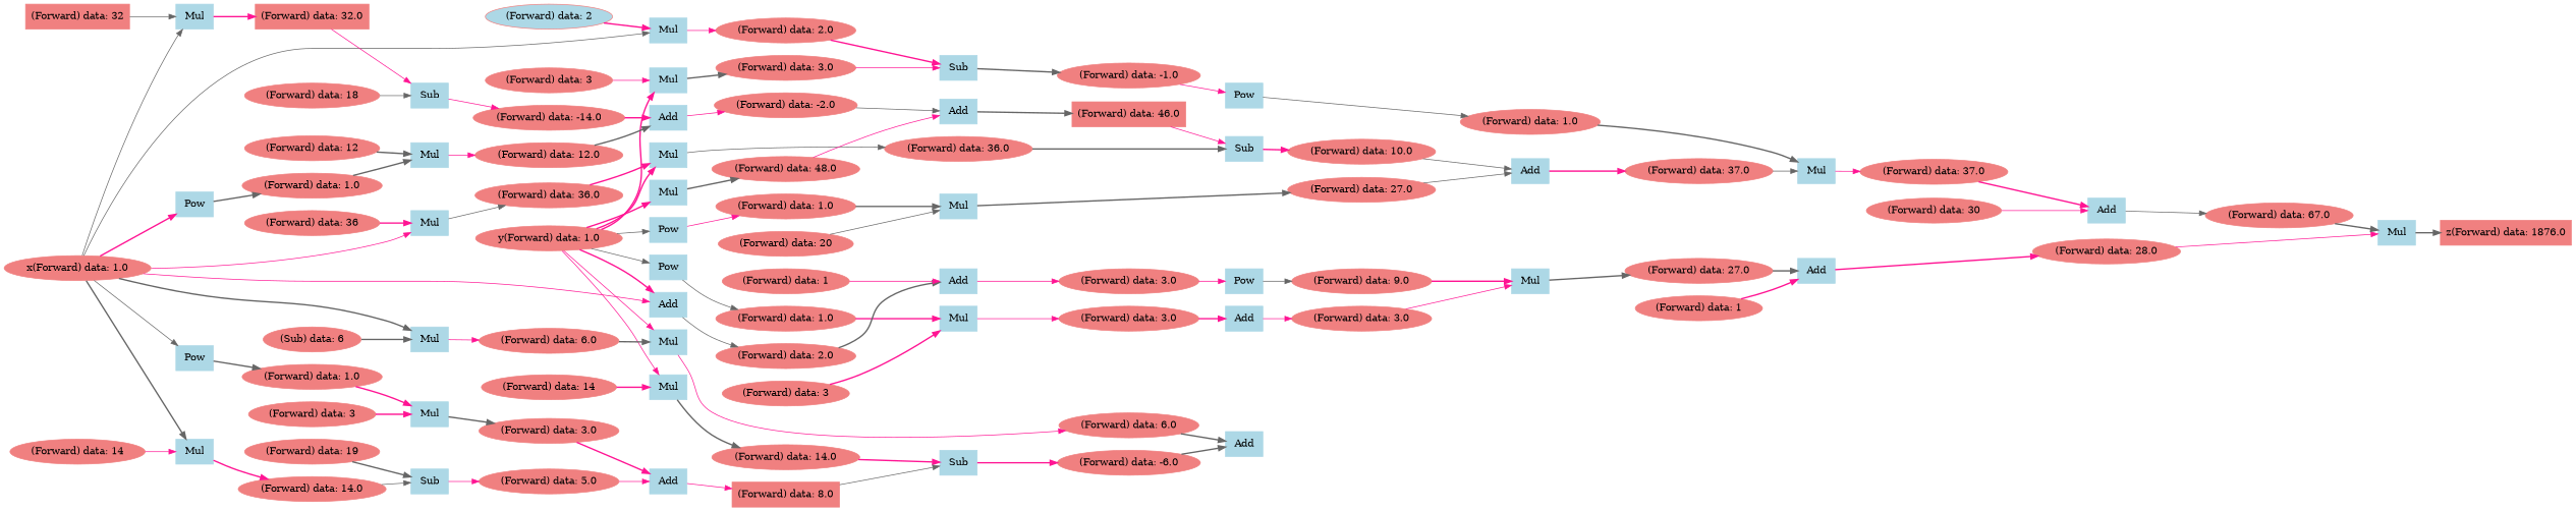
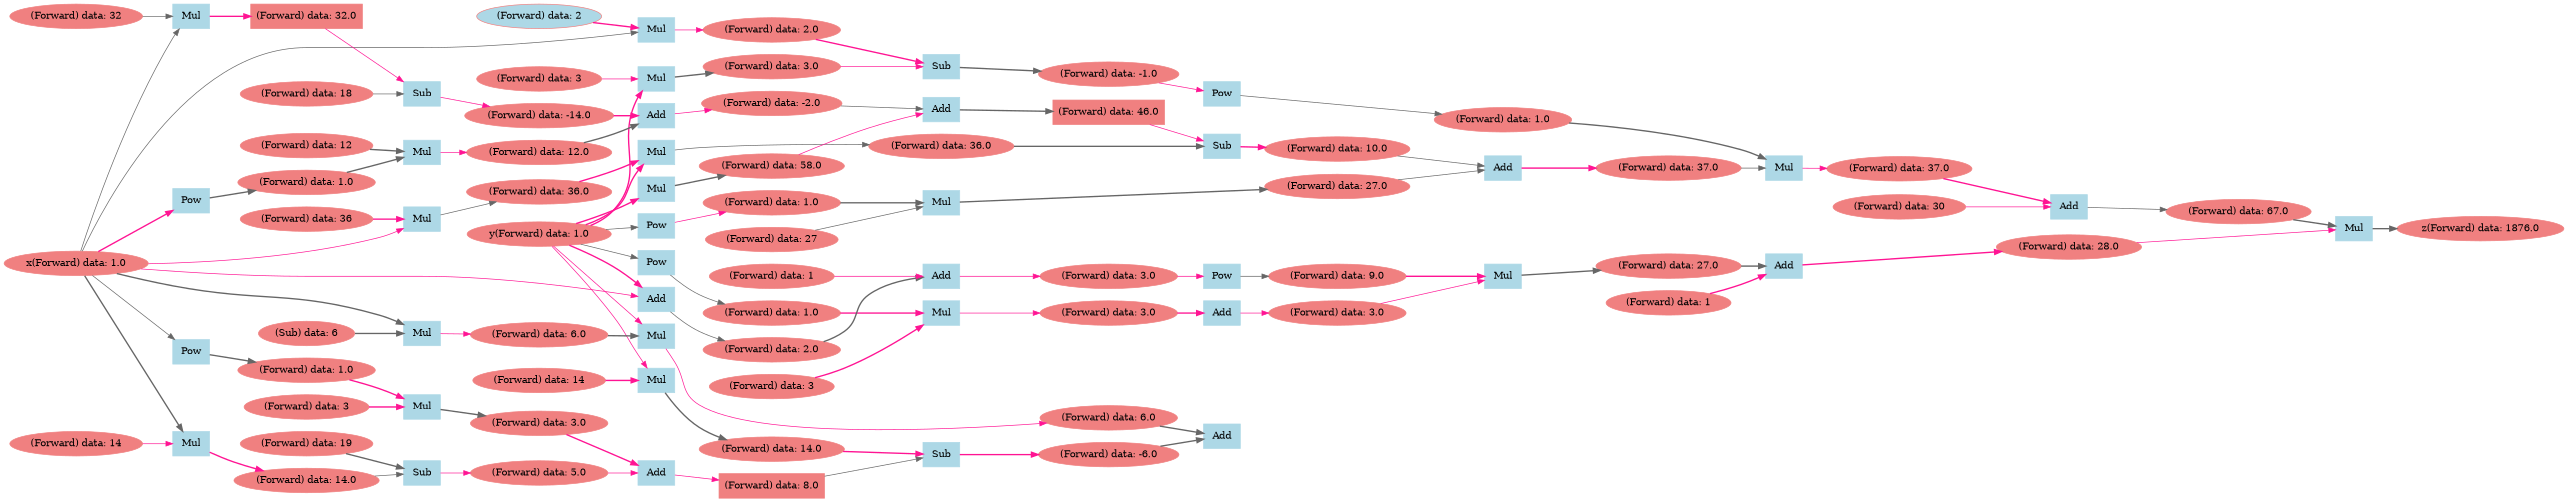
  digraph {
    rankdir=LR
    node [color=lightcoral style=filled]
    edge [color=deeppink style=bold]
-   n1 [label="z(Forward) data: 1876.0" shape=box]
+   n1 [label="z(Forward) data: 1876.0"]
    n2 [color=lightblue label=Mul shape=box]
    n3 [label="(Forward) data: 28.0"]
    n4 [label="(Forward) data: 67.0"]
    n5 [color=lightblue label=Add shape=box]
    n6 [label="(Forward) data: 37.0"]
    n7 [label="(Forward) data: 30"]
    n8 [color=lightblue label=Mul shape=box]
    n9 [label="(Forward) data: 1.0"]
    n10 [label="(Forward) data: 37.0"]
    n11 [color=lightblue label=Add shape=box]
    n12 [label="(Forward) data: 10.0"]
    n13 [label="(Forward) data: 27.0"]
    n14 [color=lightblue label=Mul shape=box]
    n15 [label="(Forward) data: 1.0"]
-   n16 [label="(Forward) data: 20"]
+   n16 [label="(Forward) data: 27"]
    n17 [color=lightblue label=Pow shape=box]
    n18 [label="y(Forward) data: 1.0"]
    n19 [color=lightblue label=Mul shape=box]
    n20 [color=lightblue label=Mul shape=box]
    n21 [color=lightblue label=Mul shape=box]
    n22 [color=lightblue label=Pow shape=box]
    n23 [color=lightblue label=Mul shape=box]
    n24 [color=lightblue label=Mul shape=box]
    n25 [color=lightblue label=Add shape=box]
    n26 [label="(Forward) data: 36.0"]
-   n27 [label="(Forward) data: 48.0"]
+   n27 [label="(Forward) data: 58.0"]
    n28 [label="(Forward) data: 3.0"]
    n29 [label="(Forward) data: 1.0"]
    n30 [label="(Forward) data: 6.0"]
    n31 [label="(Forward) data: 14.0"]
    n32 [label="(Forward) data: 2.0"]
    n33 [color=lightblue label=Sub shape=box]
    n34 [label="(Forward) data: 46.0" shape=box]
    n35 [label="(Forward) data: 36.0"]
    n36 [color=lightblue label=Mul shape=box]
    n37 [label="x(Forward) data: 1.0"]
    n38 [color=lightblue label=Pow shape=box]
    n39 [color=lightblue label=Mul shape=box]
    n40 [color=lightblue label=Mul shape=box]
    n41 [color=lightblue label=Mul shape=box]
    n42 [color=lightblue label=Pow shape=box]
    n43 [color=lightblue label=Mul shape=box]
    n44 [label="(Forward) data: 1.0"]
    n45 [label="(Forward) data: 32.0" shape=box]
    n46 [label="(Forward) data: 2.0"]
    n47 [label="(Forward) data: 6.0"]
    n48 [label="(Forward) data: 1.0"]
    n49 [label="(Forward) data: 14.0"]
    n50 [label="(Forward) data: 36"]
    n51 [color=lightblue label=Add shape=box]
    n52 [label="(Forward) data: -2.0"]
    n53 [color=lightblue label=Add shape=box]
    n54 [label="(Forward) data: -14.0"]
    n55 [label="(Forward) data: 12.0"]
    n56 [color=lightblue label=Mul shape=box]
    n57 [label="(Forward) data: 12"]
    n58 [color=lightblue label=Sub shape=box]
    n59 [label="(Forward) data: 18"]
-   n60 [label="(Forward) data: 32" shape=box]
+   n60 [label="(Forward) data: 32"]
    n61 [color=lightblue label=Pow shape=box]
    n62 [label="(Forward) data: -1.0"]
    n63 [color=lightblue label=Sub shape=box]
    n64 [label="(Forward) data: 3"]
    n65 [fillcolor=lightblue label="(Forward) data: 2"]
    n66 [color=lightblue label=Add shape=box]
    n67 [label="(Forward) data: 27.0"]
    n68 [label="(Forward) data: 1"]
    n69 [color=lightblue label=Mul shape=box]
    n70 [label="(Forward) data: 9.0"]
    n71 [label="(Forward) data: 3.0"]
    n72 [color=lightblue label=Add shape=box]
    n73 [label="(Forward) data: 3.0"]
    n74 [color=lightblue label=Mul shape=box]
    n75 [label="(Forward) data: 3"]
    n76 [color=lightblue label=Add shape=box]
    n77 [label="(Forward) data: -6.0"]
    n78 [label="(Sub) data: 6"]
    n79 [color=lightblue label=Sub shape=box]
    n80 [label="(Forward) data: 8.0" shape=box]
    n81 [label="(Forward) data: 14"]
    n82 [color=lightblue label=Add shape=box]
    n83 [label="(Forward) data: 5.0"]
    n84 [label="(Forward) data: 3.0"]
    n85 [color=lightblue label=Mul shape=box]
    n86 [label="(Forward) data: 3"]
    n87 [color=lightblue label=Sub shape=box]
    n88 [label="(Forward) data: 19"]
    n89 [label="(Forward) data: 14"]
    n90 [color=lightblue label=Pow shape=box]
    n91 [label="(Forward) data: 3.0"]
    n92 [color=lightblue label=Add shape=box]
    n93 [label="(Forward) data: 1"]
    n2 -> n1 [color=gray40]
    n3 -> n2 [style=solid]
    n4 -> n2 [color=gray40]
    n5 -> n4 [color=gray40 style=solid]
    n6 -> n5
    n7 -> n5 [style=solid]
    n8 -> n6 [style=solid]
    n9 -> n8 [color=gray40]
    n10 -> n8 [color=gray40 style=solid]
    n11 -> n10
    n12 -> n11 [color=gray40 style=solid]
    n13 -> n11 [color=gray40 style=solid]
    n14 -> n13 [color=gray40]
    n15 -> n14 [color=gray40]
    n16 -> n14 [color=gray40 style=solid]
    n17 -> n15 [style=solid]
    n18 -> n17 [color=gray40 style=solid]
    n18 -> n19
    n18 -> n20
    n18 -> n21
    n18 -> n22 [color=gray40 style=solid]
    n18 -> n23 [style=solid]
    n18 -> n24 [style=solid]
    n18 -> n25
    n19 -> n26 [color=gray40 style=solid]
    n20 -> n27 [color=gray40]
    n21 -> n28 [color=gray40]
    n22 -> n29 [color=gray40 style=solid]
    n23 -> n30 [style=solid]
    n24 -> n31 [color=gray40]
    n25 -> n32 [color=gray40 style=solid]
    n26 -> n33 [color=gray40]
    n27 -> n51 [style=solid]
    n28 -> n63 [style=solid]
    n29 -> n74
    n30 -> n76 [color=gray40]
    n31 -> n79
    n32 -> n92 [color=gray40]
    n33 -> n12
    n34 -> n33 [style=solid]
    n35 -> n19
    n36 -> n35 [color=gray40 style=solid]
    n37 -> n25 [style=solid]
    n37 -> n36 [style=solid]
    n37 -> n38
    n37 -> n39 [color=gray40 style=solid]
    n37 -> n40 [color=gray40 style=solid]
    n37 -> n41 [color=gray40]
    n37 -> n42 [color=gray40 style=solid]
    n37 -> n43 [color=gray40]
    n38 -> n44 [color=gray40]
    n39 -> n45
    n40 -> n46 [style=solid]
    n41 -> n47 [style=solid]
    n42 -> n48 [color=gray40]
    n43 -> n49
    n44 -> n56 [color=gray40]
    n45 -> n58 [style=solid]
    n46 -> n63
    n47 -> n23 [color=gray40]
    n48 -> n85
    n49 -> n87 [color=gray40 style=solid]
    n50 -> n36
    n51 -> n34 [color=gray40]
    n52 -> n51 [color=gray40 style=solid]
    n53 -> n52 [style=solid]
    n54 -> n53
    n55 -> n53 [color=gray40]
    n56 -> n55 [style=solid]
    n57 -> n56 [color=gray40]
    n58 -> n54 [style=solid]
    n59 -> n58 [color=gray40 style=solid]
    n60 -> n39 [color=gray40 style=solid]
    n61 -> n9 [color=gray40 style=solid]
    n62 -> n61 [style=solid]
    n63 -> n62 [color=gray40]
    n64 -> n21 [style=solid]
    n65 -> n40
    n66 -> n3
    n67 -> n66 [color=gray40]
    n68 -> n66
    n69 -> n67 [color=gray40]
    n70 -> n69
    n71 -> n69 [style=solid]
    n72 -> n71 [style=solid]
    n73 -> n72
    n74 -> n73 [style=solid]
    n75 -> n74
    n77 -> n76 [color=gray40]
    n78 -> n41 [color=gray40]
    n79 -> n77
    n80 -> n79 [color=gray40 style=solid]
    n81 -> n24
    n82 -> n80 [style=solid]
    n83 -> n82 [style=solid]
    n84 -> n82
    n85 -> n84 [color=gray40]
    n86 -> n85
    n87 -> n83 [style=solid]
    n88 -> n87 [color=gray40]
    n89 -> n43 [style=solid]
    n90 -> n70 [color=gray40 style=solid]
    n91 -> n90 [style=solid]
    n92 -> n91 [style=solid]
    n93 -> n92 [style=solid]
  }
